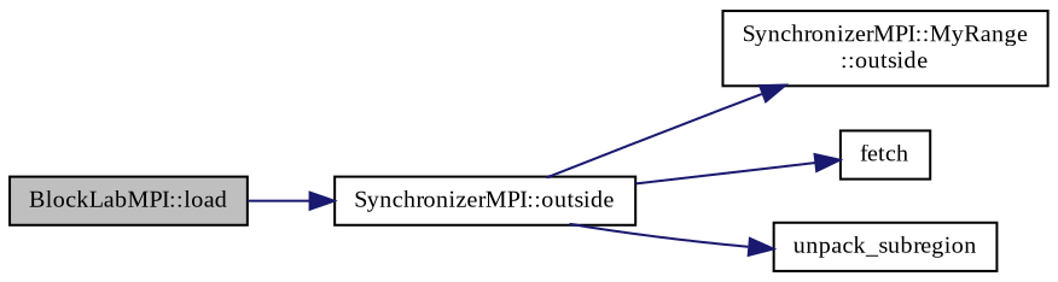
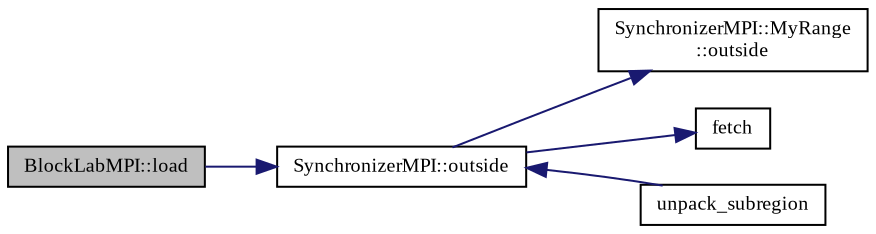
  digraph {
    fontname="Liberation Serif"
    rankdir=LR
    node [color=black fillcolor=white fontname="Liberation Serif" fontsize=10 shape=record style=filled]
    edge [color=midnightblue fontname="Liberation Serif" fontsize=10 labelfontname=Helvetica labelfontsize=10 style=solid]
    n1 [fillcolor=grey75 fontcolor=black height=0.2 label="BlockLabMPI::load" width=0.4]
    n2 [height=0.2 label="SynchronizerMPI::outside" width=0.4]
    n3 [height=0.2 label="SynchronizerMPI::MyRange\l::outside" width=0.4]
    n4 [height=0.2 label=fetch width=0.4]
    n5 [height=0.2 label=unpack_subregion width=0.4]
    n1 -> n2
    n2 -> n3
    n2 -> n4
-   n2 -> n5
+   n5 -> n2
  }
